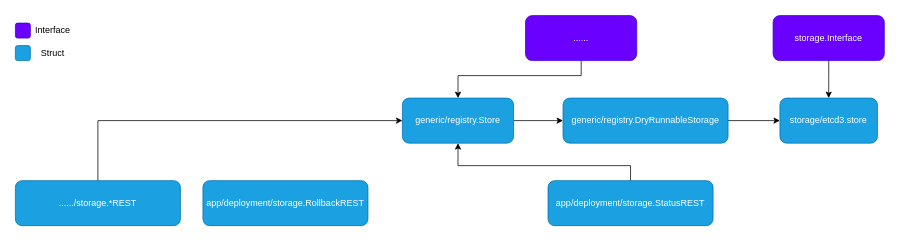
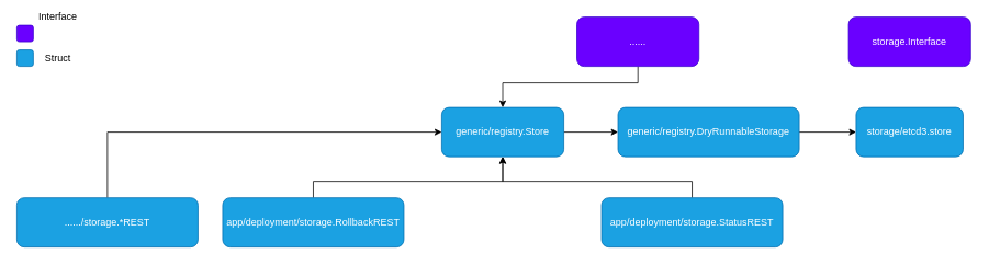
  <mxCell id="0" />
  <mxCell id="1" parent="0" />
  <mxCell id="2" style="edgeStyle=orthogonalEdgeStyle;rounded=0;orthogonalLoop=1;jettySize=auto;html=1;entryX=0;entryY=0.5;entryDx=0;entryDy=0;startArrow=none;startFill=0;endArrow=classic;endFill=1;" edge="1" parent="1" source="3" target="7"><mxGeometry relative="1" as="geometry" /></mxCell>
  <mxCell id="3" value="generic/registry.Store" style="rounded=1;whiteSpace=wrap;html=1;fillColor=#1ba1e2;strokeColor=#006EAF;fontColor=#ffffff;" vertex="1" parent="1"><mxGeometry x="535.87" y="130" width="148.25" height="60" as="geometry" /></mxCell>
  <mxCell id="4" style="edgeStyle=orthogonalEdgeStyle;rounded=0;orthogonalLoop=1;jettySize=auto;html=1;entryX=0.5;entryY=0;entryDx=0;entryDy=0;" edge="1" parent="1" source="5" target="3"><mxGeometry relative="1" as="geometry"><Array as="points"><mxPoint x="774" y="100" /><mxPoint x="610" y="100" /></Array></mxGeometry></mxCell>
  <mxCell id="5" value="......" style="rounded=1;whiteSpace=wrap;html=1;fillColor=#6a00ff;strokeColor=#3700CC;fontColor=#ffffff;" vertex="1" parent="1"><mxGeometry x="700" y="20" width="148.25" height="60" as="geometry" /></mxCell>
  <mxCell id="6" style="edgeStyle=orthogonalEdgeStyle;rounded=0;orthogonalLoop=1;jettySize=auto;html=1;entryX=0;entryY=0.5;entryDx=0;entryDy=0;startArrow=none;startFill=0;endArrow=classic;endFill=1;" edge="1" parent="1" source="7" target="8"><mxGeometry relative="1" as="geometry" /></mxCell>
  <mxCell id="7" value="generic/registry.DryRunnableStorage" style="rounded=1;whiteSpace=wrap;html=1;fillColor=#1ba1e2;strokeColor=#006EAF;fontColor=#ffffff;" vertex="1" parent="1"><mxGeometry y="130" width="220" height="60" as="geometry" x="750" /></mxCell>
  <mxCell id="8" value="storage/etcd3.store" style="rounded=1;whiteSpace=wrap;html=1;fillColor=#1ba1e2;strokeColor=#006EAF;fontColor=#ffffff;" vertex="1" parent="1"><mxGeometry x="1039.12" y="130" width="130" height="60" as="geometry" /></mxCell>
- <mxCell id="9" style="edgeStyle=orthogonalEdgeStyle;rounded=0;orthogonalLoop=1;jettySize=auto;html=1;entryX=0.5;entryY=0;entryDx=0;entryDy=0;startArrow=none;startFill=0;endArrow=classic;endFill=1;" edge="1" parent="1" source="10" target="8"><mxGeometry relative="1" as="geometry" /></mxCell>
  <mxCell id="10" value="storage.Interface" style="rounded=1;whiteSpace=wrap;html=1;fillColor=#6a00ff;strokeColor=#3700CC;fontColor=#ffffff;" vertex="1" parent="1"><mxGeometry x="1030" y="20" width="148.25" height="60" as="geometry" /></mxCell>
  <mxCell id="11" style="edgeStyle=orthogonalEdgeStyle;rounded=0;orthogonalLoop=1;jettySize=auto;html=1;entryX=0.5;entryY=1;entryDx=0;entryDy=0;startArrow=none;startFill=0;endArrow=classic;endFill=1;" edge="1" parent="1" source="12" target="3"><mxGeometry relative="1" as="geometry"><Array as="points"><mxPoint x="840" y="220" /><mxPoint x="610" y="220" /></Array></mxGeometry></mxCell>
  <mxCell id="12" value="app/deployment/storage.StatusREST" style="rounded=1;whiteSpace=wrap;html=1;fillColor=#1ba1e2;strokeColor=#006EAF;fontColor=#ffffff;" vertex="1" parent="1"><mxGeometry x="730" y="240" width="220" height="60" as="geometry" /></mxCell>
+ <mxCell id="13" style="edgeStyle=orthogonalEdgeStyle;rounded=0;orthogonalLoop=1;jettySize=auto;html=1;entryX=0.5;entryY=1;entryDx=0;entryDy=0;startArrow=none;startFill=0;endArrow=classic;endFill=1;" edge="1" parent="1" source="14" target="3"><mxGeometry relative="1" as="geometry"><Array as="points"><mxPoint x="380" y="220" /><mxPoint x="610" y="220" /></Array></mxGeometry></mxCell>
  <mxCell id="14" value="app/deployment/storage.RollbackREST" style="rounded=1;whiteSpace=wrap;html=1;fillColor=#1ba1e2;strokeColor=#006EAF;fontColor=#ffffff;" vertex="1" parent="1"><mxGeometry x="270" y="240" width="220" height="60" as="geometry" /></mxCell>
  <mxCell id="15" style="edgeStyle=orthogonalEdgeStyle;rounded=0;orthogonalLoop=1;jettySize=auto;html=1;entryX=0;entryY=0.5;entryDx=0;entryDy=0;startArrow=none;startFill=0;endArrow=classic;endFill=1;" edge="1" parent="1" source="16" target="3"><mxGeometry relative="1" as="geometry"><Array as="points"><mxPoint x="130" y="160" /></Array></mxGeometry></mxCell>
  <mxCell id="16" value="....../storage.*REST" style="rounded=1;whiteSpace=wrap;html=1;fillColor=#1ba1e2;strokeColor=#006EAF;fontColor=#ffffff;" vertex="1" parent="1"><mxGeometry x="20" y="240" width="220" height="60" as="geometry" /></mxCell>
  <mxCell id="17" value="" style="rounded=1;whiteSpace=wrap;html=1;fillColor=#6a00ff;strokeColor=#3700CC;fontColor=#ffffff;" vertex="1" parent="1"><mxGeometry x="20" y="30" width="20" height="20" as="geometry" /></mxCell>
- <mxCell id="18" value="Interface" style="text;html=1;strokeColor=none;fillColor=none;align=center;verticalAlign=middle;whiteSpace=wrap;rounded=0;" vertex="1" parent="1"><mxGeometry x="50" y="30" width="40" height="20" as="geometry" /></mxCell>
+ <mxCell id="18" value="Interface" style="text;html=1;strokeColor=none;fillColor=none;align=center;verticalAlign=middle;whiteSpace=wrap;rounded=0;" vertex="1" parent="1"><mxGeometry x="50" y="10" width="40" height="20" as="geometry" /></mxCell>
  <mxCell id="19" value="" style="rounded=1;whiteSpace=wrap;html=1;fillColor=#1ba1e2;strokeColor=#006EAF;fontColor=#ffffff;" vertex="1" parent="1"><mxGeometry x="20" y="60" width="20" height="20" as="geometry" /></mxCell>
  <mxCell id="20" value="Struct" style="text;html=1;strokeColor=none;fillColor=none;align=center;verticalAlign=middle;whiteSpace=wrap;rounded=0;" vertex="1" parent="1"><mxGeometry x="50" y="60" width="40" height="20" as="geometry" /></mxCell>
